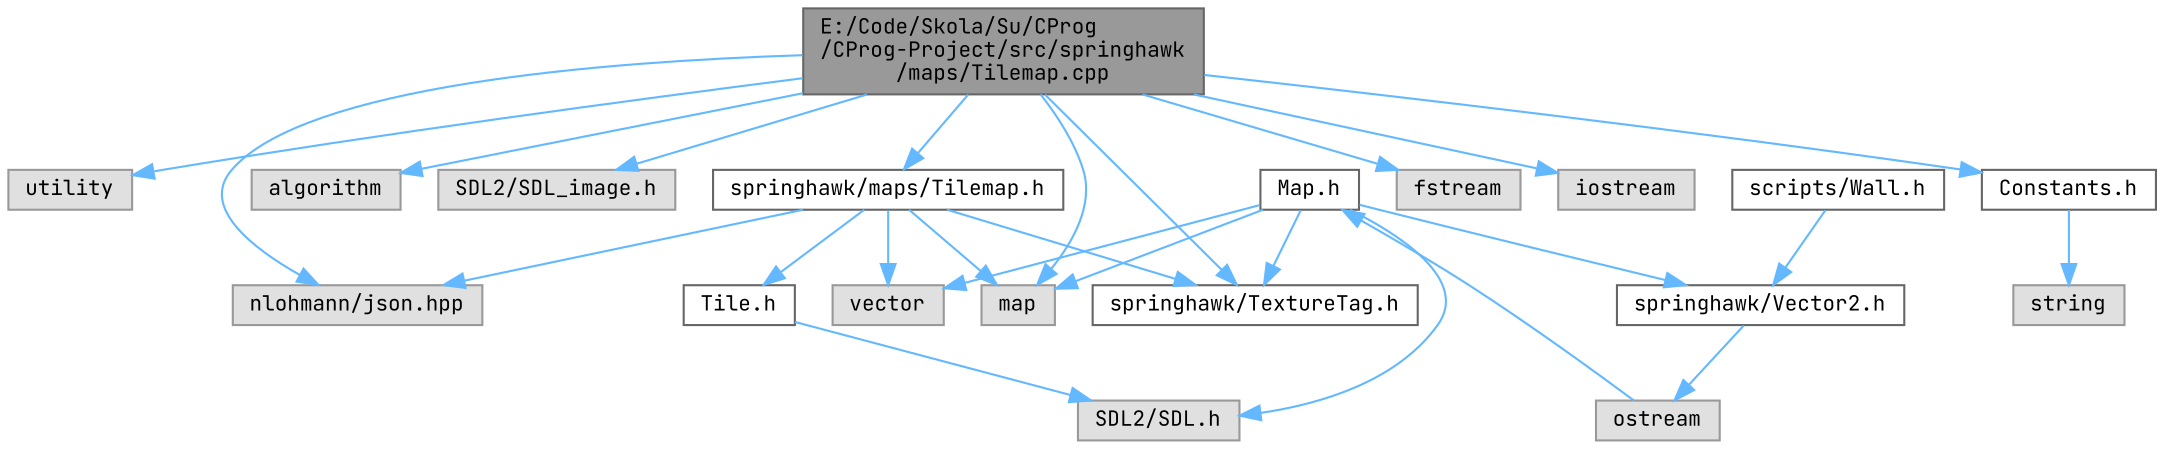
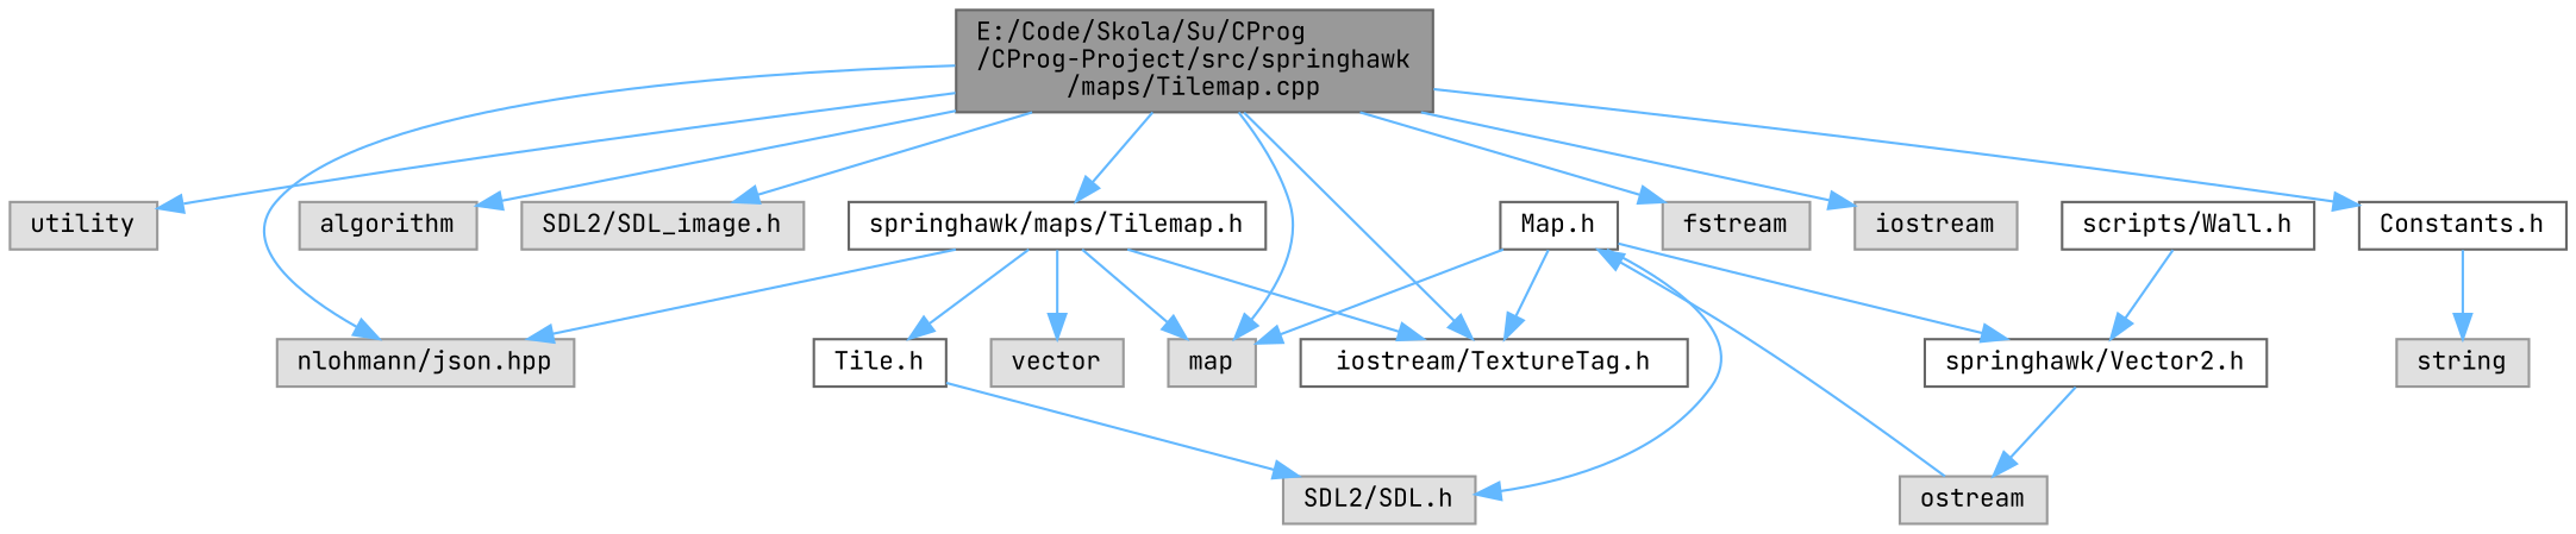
  digraph {
    fontname="JetBrains Mono"
    node [color=grey60 fillcolor="#E0E0E0" fontname="JetBrains Mono" fontsize=10 shape=box style=filled]
    edge [color=steelblue1 fontname="JetBrains Mono" fontsize=10 labelfontname=Helvetica labelfontsize=10 style=solid]
    n1 [color=gray40 fillcolor=grey60 fontcolor=black height=0.2 label="E:/Code/Skola/Su/CProg\l/CProg-Project/src/springhawk\l/maps/Tilemap.cpp" width=0.4]
    n2 [height=0.2 label=fstream width=0.4]
    n3 [height=0.2 label=iostream width=0.4]
    n4 [height=0.2 label=utility width=0.4]
    n5 [height=0.2 label=map width=0.4]
    n6 [height=0.2 label=algorithm width=0.4]
    n7 [height=0.2 label="SDL2/SDL_image.h" width=0.4]
    n8 [color=grey40 fillcolor=white height=0.2 label="springhawk/maps/Tilemap.h" width=0.4]
-   n9 [color=grey40 fillcolor=white height=0.2 label="springhawk/TextureTag.h" width=0.4]
+   n9 [color=grey40 fillcolor=white height=0.2 label="iostream/TextureTag.h" width=0.4]
    n10 [height=0.2 label="nlohmann/json.hpp" width=0.4]
    n11 [color=grey40 fillcolor=white height=0.2 label="Constants.h" width=0.4]
    n12 [height=0.2 label=vector width=0.4]
    n13 [color=grey40 fillcolor=white height=0.2 label="Tile.h" width=0.4]
    n14 [height=0.2 label=string width=0.4]
    n15 [color=grey40 fillcolor=white height=0.2 label="Map.h" width=0.4]
    n16 [color=grey40 fillcolor=white height=0.2 label="springhawk/Vector2.h" width=0.4]
    n17 [height=0.2 label="SDL2/SDL.h" width=0.4]
    n18 [color=grey40 fillcolor=white height=0.2 label="scripts/Wall.h" width=0.4]
    n19 [height=0.2 label=ostream width=0.4]
    n1 -> n2
    n1 -> n3
    n1 -> n4
    n1 -> n5
    n1 -> n6
    n1 -> n7
    n1 -> n8
    n1 -> n9
    n1 -> n10
    n1 -> n11
    n8 -> n5
    n8 -> n9
    n8 -> n10
    n8 -> n12
    n8 -> n13
    n11 -> n14
    n13 -> n17
    n15 -> n5
    n15 -> n9
-   n15 -> n12
    n15 -> n16
    n15 -> n17
    n16 -> n19
    n18 -> n16
    n19 -> n15
  }
